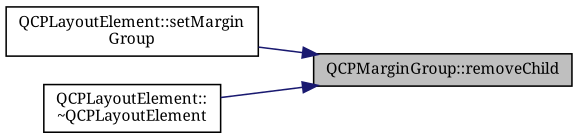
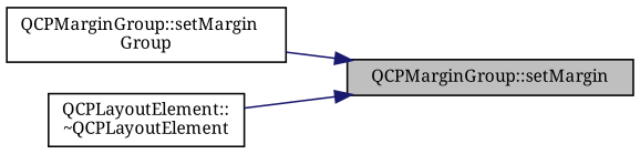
  digraph {
    fontname="Noto Serif"
    rankdir=RL
    node [color=black fillcolor=white fontname="Noto Serif" fontsize=10 shape=record style=filled]
    edge [color=midnightblue dir=back fontname="Noto Serif" fontsize=10 labelfontname=Helvetica labelfontsize=10 style=solid]
-   n1 [fillcolor=grey75 fontcolor=black height=0.2 label="QCPMarginGroup::removeChild" width=0.4]
-   n2 [height=0.2 label="QCPLayoutElement::setMargin\lGroup" width=0.4]
+   n1 [fillcolor=grey75 fontcolor=black height=0.2 label="QCPMarginGroup::setMargin" width=0.4]
+   n2 [height=0.2 label="QCPMarginGroup::setMargin\lGroup" width=0.4]
    n3 [height=0.2 label="QCPLayoutElement::\l~QCPLayoutElement" width=0.4]
    n1 -> n2
    n1 -> n3
  }
